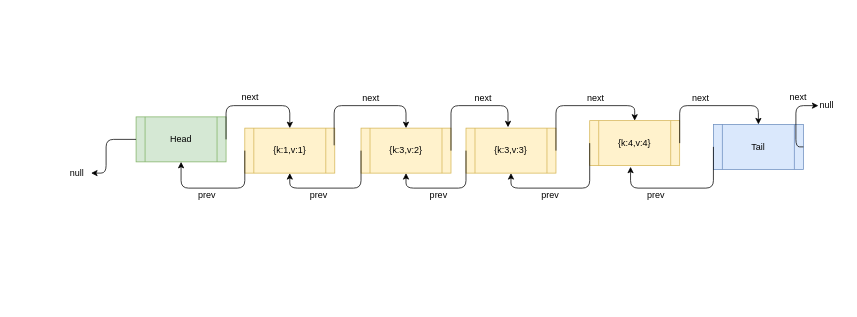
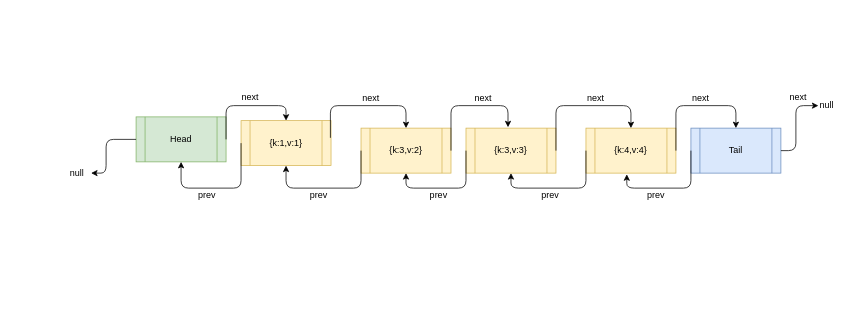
  <mxCell id="0" />
  <mxCell id="1" parent="0" />
- <mxCell id="2" value="{k:1,v:1}" style="shape=process;whiteSpace=wrap;html=1;backgroundOutline=1;fillColor=#fff2cc;strokeColor=#d6b656;" parent="1" vertex="1"><mxGeometry x="326" y="170" width="120" height="60" as="geometry" /></mxCell>
+ <mxCell id="2" value="{k:1,v:1}" style="shape=process;whiteSpace=wrap;html=1;backgroundOutline=1;fillColor=#fff2cc;strokeColor=#d6b656;" parent="1" vertex="1"><mxGeometry x="321" y="160" width="120" height="60" as="geometry" /></mxCell>
  <mxCell id="3" value="Head" style="shape=process;whiteSpace=wrap;html=1;backgroundOutline=1;fillColor=#d5e8d4;strokeColor=#82b366;" parent="1" vertex="1"><mxGeometry x="181" y="155" width="120" height="60" as="geometry" /></mxCell>
  <mxCell id="4" value="{k:3,v:2}" style="shape=process;whiteSpace=wrap;html=1;backgroundOutline=1;fillColor=#fff2cc;strokeColor=#d6b656;" parent="1" vertex="1"><mxGeometry x="481" y="170" width="120" height="60" as="geometry" /></mxCell>
  <mxCell id="5" value="{k:3,v:3}" style="shape=process;whiteSpace=wrap;html=1;backgroundOutline=1;fillColor=#fff2cc;strokeColor=#d6b656;" parent="1" vertex="1"><mxGeometry x="621" y="170" width="120" height="60" as="geometry" /></mxCell>
- <mxCell id="6" value="{k:4,v:4}" style="shape=process;whiteSpace=wrap;html=1;backgroundOutline=1;fillColor=#fff2cc;strokeColor=#d6b656;" parent="1" vertex="1"><mxGeometry x="786" y="160" width="120" height="60" as="geometry" /></mxCell>
- <mxCell id="7" value="Tail" style="shape=process;whiteSpace=wrap;html=1;backgroundOutline=1;fillColor=#dae8fc;strokeColor=#6c8ebf;" parent="1" vertex="1"><mxGeometry x="951" y="165" width="120" height="60" as="geometry" /></mxCell>
+ <mxCell id="6" value="{k:4,v:4}" style="shape=process;whiteSpace=wrap;html=1;backgroundOutline=1;fillColor=#fff2cc;strokeColor=#d6b656;" parent="1" vertex="1"><mxGeometry x="781" y="170" width="120" height="60" as="geometry" /></mxCell>
+ <mxCell id="7" value="Tail" style="shape=process;whiteSpace=wrap;html=1;backgroundOutline=1;fillColor=#dae8fc;strokeColor=#6c8ebf;" parent="1" vertex="1"><mxGeometry x="921" y="170" width="120" height="60" as="geometry" /></mxCell>
  <mxCell id="8" value="" style="edgeStyle=elbowEdgeStyle;elbow=horizontal;endArrow=classic;html=1;exitX=1;exitY=0.5;exitDx=0;exitDy=0;entryX=0.5;entryY=0;entryDx=0;entryDy=0;" parent="1" source="3" target="2" edge="1"><mxGeometry width="50" height="50" relative="1" as="geometry"><mxPoint x="281" y="150" as="sourcePoint" /><mxPoint x="331" y="100" as="targetPoint" /><Array as="points"><mxPoint x="321" y="140" /><mxPoint x="311" y="180" /><mxPoint x="301" y="160" /><mxPoint x="321" y="150" /><mxPoint x="301" y="190" /></Array></mxGeometry></mxCell>
  <mxCell id="9" value="" style="edgeStyle=elbowEdgeStyle;elbow=horizontal;endArrow=classic;html=1;exitX=0.993;exitY=0.382;exitDx=0;exitDy=0;entryX=0.5;entryY=0;entryDx=0;entryDy=0;exitPerimeter=0;" parent="1" source="2" target="4" edge="1"><mxGeometry width="50" height="50" relative="1" as="geometry"><mxPoint x="441.19" y="139.828" as="sourcePoint" /><mxPoint x="536.362" y="110.172" as="targetPoint" /><Array as="points"><mxPoint x="491" y="140" /><mxPoint x="451.5" y="100" /><mxPoint x="471.5" y="90" /><mxPoint x="451.5" y="130" /></Array></mxGeometry></mxCell>
  <mxCell id="10" value="" style="edgeStyle=elbowEdgeStyle;elbow=horizontal;endArrow=classic;html=1;exitX=1;exitY=0.5;exitDx=0;exitDy=0;entryX=0.467;entryY=-0.02;entryDx=0;entryDy=0;entryPerimeter=0;" parent="1" source="4" target="5" edge="1"><mxGeometry width="50" height="50" relative="1" as="geometry"><mxPoint x="621.172" y="122.931" as="sourcePoint" /><mxPoint x="717.034" y="100.172" as="targetPoint" /><Array as="points"><mxPoint x="671" y="140" /><mxPoint x="641" y="130" /><mxPoint x="627.5" y="30" /><mxPoint x="647.5" y="20" /><mxPoint x="627.5" y="60" /></Array></mxGeometry></mxCell>
  <mxCell id="11" value="" style="edgeStyle=elbowEdgeStyle;elbow=horizontal;endArrow=classic;html=1;exitX=1;exitY=0.5;exitDx=0;exitDy=0;entryX=0.5;entryY=0;entryDx=0;entryDy=0;" parent="1" source="5" target="6" edge="1"><mxGeometry width="50" height="50" relative="1" as="geometry"><mxPoint x="733.172" y="262.931" as="sourcePoint" /><mxPoint x="829.034" y="240.172" as="targetPoint" /><Array as="points"><mxPoint x="811" y="140" /><mxPoint x="779" y="150" /><mxPoint x="739.5" y="170" /><mxPoint x="759.5" y="160" /><mxPoint x="739.5" y="200" /></Array></mxGeometry></mxCell>
  <mxCell id="12" value="" style="edgeStyle=elbowEdgeStyle;elbow=horizontal;endArrow=classic;html=1;exitX=1;exitY=0.5;exitDx=0;exitDy=0;entryX=0.5;entryY=0;entryDx=0;entryDy=0;" parent="1" source="6" target="7" edge="1"><mxGeometry width="50" height="50" relative="1" as="geometry"><mxPoint x="891.207" y="139.828" as="sourcePoint" /><mxPoint x="976.034" y="110.172" as="targetPoint" /><Array as="points"><mxPoint x="961" y="140" /><mxPoint x="946" y="80" /><mxPoint x="914" y="90" /><mxPoint x="874.5" y="110" /><mxPoint x="894.5" y="100" /><mxPoint x="874.5" y="140" /></Array></mxGeometry></mxCell>
  <mxCell id="13" value="" style="edgeStyle=elbowEdgeStyle;elbow=horizontal;endArrow=classic;html=1;exitX=0;exitY=0.5;exitDx=0;exitDy=0;entryX=0.454;entryY=1.026;entryDx=0;entryDy=0;entryPerimeter=0;" parent="1" source="7" target="6" edge="1"><mxGeometry width="50" height="50" relative="1" as="geometry"><mxPoint x="881.034" y="309.828" as="sourcePoint" /><mxPoint x="961.034" y="280.172" as="targetPoint" /><Array as="points"><mxPoint x="941" y="250" /><mxPoint x="926" y="190" /><mxPoint x="894" y="200" /><mxPoint x="854.5" y="220" /><mxPoint x="874.5" y="210" /><mxPoint x="854.5" y="250" /></Array></mxGeometry></mxCell>
  <mxCell id="14" value="" style="edgeStyle=elbowEdgeStyle;elbow=horizontal;endArrow=classic;html=1;exitX=0;exitY=0.5;exitDx=0;exitDy=0;entryX=0.5;entryY=1;entryDx=0;entryDy=0;" parent="1" source="6" target="5" edge="1"><mxGeometry width="50" height="50" relative="1" as="geometry"><mxPoint x="746.534" y="269.828" as="sourcePoint" /><mxPoint x="661.017" y="301.552" as="targetPoint" /><Array as="points"><mxPoint x="761" y="250" /><mxPoint x="766.5" y="320" /><mxPoint x="751.5" y="260" /><mxPoint x="719.5" y="270" /><mxPoint x="680" y="290" /><mxPoint x="700" y="280" /><mxPoint x="680" y="320" /></Array></mxGeometry></mxCell>
  <mxCell id="15" value="" style="edgeStyle=elbowEdgeStyle;elbow=horizontal;endArrow=classic;html=1;exitX=0;exitY=0.5;exitDx=0;exitDy=0;entryX=0.5;entryY=1;entryDx=0;entryDy=0;" parent="1" source="5" target="4" edge="1"><mxGeometry width="50" height="50" relative="1" as="geometry"><mxPoint x="601.034" y="259.828" as="sourcePoint" /><mxPoint x="516.207" y="290.172" as="targetPoint" /><Array as="points"><mxPoint x="621" y="250" /><mxPoint x="581" y="310" /><mxPoint x="586.5" y="380" /><mxPoint x="571.5" y="320" /><mxPoint x="539.5" y="330" /><mxPoint x="500" y="350" /><mxPoint x="520" y="340" /><mxPoint x="500" y="380" /></Array></mxGeometry></mxCell>
  <mxCell id="16" value="" style="edgeStyle=elbowEdgeStyle;elbow=horizontal;endArrow=classic;html=1;exitX=0;exitY=0.5;exitDx=0;exitDy=0;entryX=0.5;entryY=1;entryDx=0;entryDy=0;" parent="1" source="4" target="2" edge="1"><mxGeometry width="50" height="50" relative="1" as="geometry"><mxPoint x="488.534" y="269.828" as="sourcePoint" /><mxPoint x="403.707" y="300.172" as="targetPoint" /><Array as="points"><mxPoint x="461" y="250" /><mxPoint x="468.5" y="320" /><mxPoint x="474" y="390" /><mxPoint x="459" y="330" /><mxPoint x="427" y="340" /><mxPoint x="387.5" y="360" /><mxPoint x="407.5" y="350" /><mxPoint x="387.5" y="390" /></Array></mxGeometry></mxCell>
  <mxCell id="17" value="" style="edgeStyle=elbowEdgeStyle;elbow=horizontal;endArrow=classic;html=1;exitX=0;exitY=0.5;exitDx=0;exitDy=0;entryX=0.5;entryY=1;entryDx=0;entryDy=0;" parent="1" source="2" target="3" edge="1"><mxGeometry width="50" height="50" relative="1" as="geometry"><mxPoint x="316.034" y="279.828" as="sourcePoint" /><mxPoint x="231.207" y="310.172" as="targetPoint" /><Array as="points"><mxPoint x="301" y="250" /><mxPoint x="296" y="330" /><mxPoint x="301.5" y="400" /><mxPoint x="286.5" y="340" /><mxPoint x="254.5" y="350" /><mxPoint x="215" y="370" /><mxPoint x="235" y="360" /><mxPoint x="215" y="400" /></Array></mxGeometry></mxCell>
  <mxCell id="18" value="next" style="text;html=1;resizable=0;points=[];autosize=1;align=left;verticalAlign=top;spacingTop=-4;" parent="1" vertex="1"><mxGeometry x="320" y="119" width="40" height="20" as="geometry" /></mxCell>
  <mxCell id="19" value="next" style="text;html=1;resizable=0;points=[];autosize=1;align=left;verticalAlign=top;spacingTop=-4;" parent="1" vertex="1"><mxGeometry x="481" y="120" width="40" height="20" as="geometry" /></mxCell>
  <mxCell id="20" value="next" style="text;html=1;resizable=0;points=[];autosize=1;align=left;verticalAlign=top;spacingTop=-4;" parent="1" vertex="1"><mxGeometry x="631" y="120" width="40" height="20" as="geometry" /></mxCell>
  <mxCell id="21" value="next" style="text;html=1;resizable=0;points=[];autosize=1;align=left;verticalAlign=top;spacingTop=-4;" parent="1" vertex="1"><mxGeometry x="781" y="120" width="40" height="20" as="geometry" /></mxCell>
  <mxCell id="22" value="next" style="text;html=1;resizable=0;points=[];autosize=1;align=left;verticalAlign=top;spacingTop=-4;" parent="1" vertex="1"><mxGeometry x="921" y="120" width="40" height="20" as="geometry" /></mxCell>
  <mxCell id="23" value="prev" style="text;html=1;resizable=0;points=[];autosize=1;align=left;verticalAlign=top;spacingTop=-4;" parent="1" vertex="1"><mxGeometry x="861" y="250" width="40" height="20" as="geometry" /></mxCell>
  <mxCell id="24" value="prev" style="text;html=1;resizable=0;points=[];autosize=1;align=left;verticalAlign=top;spacingTop=-4;" parent="1" vertex="1"><mxGeometry x="720" y="250" width="40" height="20" as="geometry" /></mxCell>
  <mxCell id="25" value="prev" style="text;html=1;resizable=0;points=[];autosize=1;align=left;verticalAlign=top;spacingTop=-4;" parent="1" vertex="1"><mxGeometry x="571" y="250" width="40" height="20" as="geometry" /></mxCell>
  <mxCell id="26" value="prev" style="text;html=1;resizable=0;points=[];autosize=1;align=left;verticalAlign=top;spacingTop=-4;" parent="1" vertex="1"><mxGeometry x="411" y="250" width="40" height="20" as="geometry" /></mxCell>
  <mxCell id="27" value="prev" style="text;html=1;resizable=0;points=[];autosize=1;align=left;verticalAlign=top;spacingTop=-4;" parent="1" vertex="1"><mxGeometry x="262" y="250" width="40" height="20" as="geometry" /></mxCell>
  <mxCell id="28" value="" style="edgeStyle=elbowEdgeStyle;elbow=horizontal;endArrow=classic;html=1;exitX=1;exitY=0.5;exitDx=0;exitDy=0;" parent="1" source="7" edge="1"><mxGeometry width="50" height="50" relative="1" as="geometry"><mxPoint x="1061.034" y="189.828" as="sourcePoint" /><mxPoint x="1091" y="140" as="targetPoint" /><Array as="points"><mxPoint x="1061" y="170" /><mxPoint x="1106" y="70" /><mxPoint x="1074" y="80" /><mxPoint x="1034.5" y="100" /><mxPoint x="1054.5" y="90" /><mxPoint x="1034.5" y="130" /></Array></mxGeometry></mxCell>
  <mxCell id="29" value="null" style="text;html=1;resizable=0;points=[];autosize=1;align=left;verticalAlign=top;spacingTop=-4;" parent="1" vertex="1"><mxGeometry x="1091" y="130" width="30" height="20" as="geometry" /></mxCell>
  <mxCell id="30" value="null" style="text;html=1;resizable=0;points=[];autosize=1;align=left;verticalAlign=top;spacingTop=-4;" parent="1" vertex="1"><mxGeometry x="91" y="220" width="30" height="20" as="geometry" /></mxCell>
  <mxCell id="31" value="next" style="text;html=1;resizable=0;points=[];autosize=1;align=left;verticalAlign=top;spacingTop=-4;" parent="1" vertex="1"><mxGeometry x="1051" y="119" width="40" height="20" as="geometry" /></mxCell>
  <mxCell id="32" value="" style="edgeStyle=elbowEdgeStyle;elbow=horizontal;endArrow=classic;html=1;exitX=0;exitY=0.5;exitDx=0;exitDy=0;" parent="1" source="3" edge="1"><mxGeometry width="50" height="50" relative="1" as="geometry"><mxPoint x="130.862" y="199.828" as="sourcePoint" /><mxPoint x="121" y="230" as="targetPoint" /><Array as="points"><mxPoint x="141" y="210" /><mxPoint x="101" y="330" /><mxPoint x="106.5" y="400" /><mxPoint x="91.5" y="340" /><mxPoint x="59.5" y="350" /><mxPoint x="20" y="370" /><mxPoint x="40" y="360" /><mxPoint x="20" y="400" /></Array></mxGeometry></mxCell>
